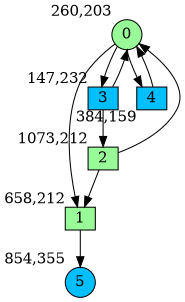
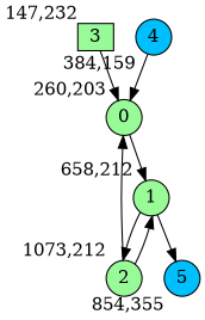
  digraph {
    bgcolor=white
    node [fillcolor=palegreen fixedsize=true shape=circle style=filled]
    0 [height=0.3 width=0.4 xlabel="260,203"]
-   1 [height=0.3 shape=box width=0.4 xlabel="658,212"]
-   3 [fillcolor=deepskyblue height=0.3 shape=box width=0.4 xlabel="147,232"]
-   4 [fillcolor=deepskyblue height=0.3 shape=box width=0.4 xlabel="384,159"]
-   2 [height=0.3 shape=box width=0.4 xlabel="1073,212"]
+   1 [height=0.3 width=0.4 xlabel="658,212"]
+   3 [height=0.3 shape=box width=0.4 xlabel="147,232"]
+   4 [fillcolor=deepskyblue height=0.3 width=0.4 xlabel="384,159"]
+   2 [height=0.3 width=0.4 xlabel="1073,212"]
    5 [fillcolor=deepskyblue height=0.3 width=0.4 xlabel="854,355"]
    0 -> 1
-   0 -> 3
-   0 -> 4
-   3 -> 2
+   1 -> 2
    1 -> 5
    3 -> 0
    4 -> 0
    2 -> 0
    2 -> 1
  }
